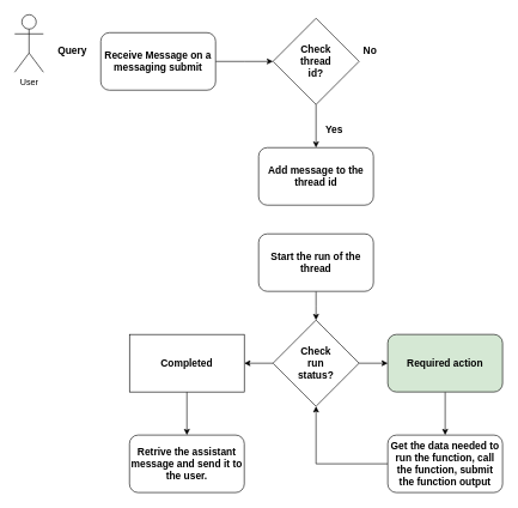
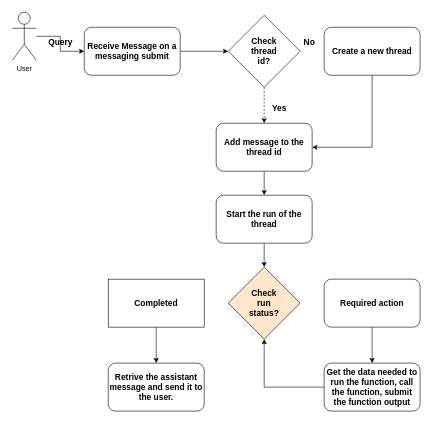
  <mxCell id="0" />
  <mxCell id="1" parent="0" />
  <mxCell id="2" value="" style="edgeStyle=orthogonalEdgeStyle;rounded=0;orthogonalLoop=1;jettySize=auto;html=1;" edge="1" parent="1" source="3"><mxGeometry relative="1" as="geometry"><mxPoint x="380" y="85" as="targetPoint" /></mxGeometry></mxCell>
  <mxCell id="3" value="&lt;b&gt;&lt;font style=&quot;font-size: 14px;&quot;&gt;Receive Message on a messaging submit&lt;/font&gt;&lt;/b&gt;" style="rounded=1;whiteSpace=wrap;html=1;" vertex="1" parent="1"><mxGeometry x="140" y="45" width="160" height="80" as="geometry" /></mxCell>
+ <mxCell id="4" style="edgeStyle=orthogonalEdgeStyle;rounded=0;orthogonalLoop=1;jettySize=auto;html=1;entryX=0;entryY=0.5;entryDx=0;entryDy=0;" edge="1" parent="1" source="5" target="3"><mxGeometry relative="1" as="geometry" /></mxCell>
  <mxCell id="5" value="User" style="shape=umlActor;verticalLabelPosition=bottom;verticalAlign=top;html=1;outlineConnect=0;" vertex="1" parent="1"><mxGeometry x="20" y="20" width="40" height="80" as="geometry" /></mxCell>
- <mxCell id="6" value="" style="edgeStyle=orthogonalEdgeStyle;rounded=0;orthogonalLoop=1;jettySize=auto;html=1;" edge="1" parent="1" source="7" target="11"><mxGeometry relative="1" as="geometry" /></mxCell>
+ <mxCell id="6" value="" style="edgeStyle=orthogonalEdgeStyle;rounded=0;orthogonalLoop=1;jettySize=auto;html=1;dashed=1;" edge="1" parent="1" source="7" target="11"><mxGeometry relative="1" as="geometry" /></mxCell>
  <mxCell id="7" value="&lt;b&gt;&lt;font style=&quot;font-size: 14px;&quot;&gt;Check&lt;br&gt;thread&lt;br&gt;id?&lt;/font&gt;&lt;/b&gt;" style="rhombus;whiteSpace=wrap;html=1;" vertex="1" parent="1"><mxGeometry x="380" y="25" width="120" height="120" as="geometry" /></mxCell>
+ <mxCell id="8" style="edgeStyle=orthogonalEdgeStyle;rounded=0;orthogonalLoop=1;jettySize=auto;html=1;entryX=1;entryY=0.5;entryDx=0;entryDy=0;exitX=0.5;exitY=1;exitDx=0;exitDy=0;" edge="1" parent="1" source="9" target="11"><mxGeometry relative="1" as="geometry" /></mxCell>
+ <mxCell id="9" value="&lt;b&gt;&lt;font style=&quot;font-size: 14px;&quot;&gt;Create a new thread&lt;/font&gt;&lt;/b&gt;" style="rounded=1;whiteSpace=wrap;html=1;" vertex="1" parent="1"><mxGeometry x="540" y="45" width="160" height="80" as="geometry" /></mxCell>
+ <mxCell id="10" value="" style="edgeStyle=orthogonalEdgeStyle;rounded=0;orthogonalLoop=1;jettySize=auto;html=1;" edge="1" parent="1" source="11" target="16"><mxGeometry relative="1" as="geometry" /></mxCell>
  <mxCell id="11" value="&lt;b&gt;&lt;font style=&quot;font-size: 14px;&quot;&gt;Add message to the thread id&lt;/font&gt;&lt;/b&gt;" style="rounded=1;whiteSpace=wrap;html=1;" vertex="1" parent="1"><mxGeometry x="360" y="205" width="160" height="80" as="geometry" /></mxCell>
  <mxCell id="12" value="&lt;b&gt;&lt;font style=&quot;font-size: 14px;&quot;&gt;Yes&lt;/font&gt;&lt;/b&gt;" style="text;html=1;align=center;verticalAlign=middle;resizable=0;points=[];autosize=1;strokeColor=none;fillColor=none;" vertex="1" parent="1"><mxGeometry x="440" y="165" width="50" height="30" as="geometry" /></mxCell>
  <mxCell id="13" value="&lt;b&gt;&lt;font style=&quot;font-size: 14px;&quot;&gt;No&lt;/font&gt;&lt;/b&gt;" style="text;html=1;align=center;verticalAlign=middle;resizable=0;points=[];autosize=1;strokeColor=none;fillColor=none;" vertex="1" parent="1"><mxGeometry x="495" y="55" width="40" height="30" as="geometry" /></mxCell>
  <mxCell id="14" value="&lt;b&gt;&lt;font style=&quot;font-size: 14px;&quot;&gt;Query&lt;/font&gt;&lt;/b&gt;" style="text;html=1;align=center;verticalAlign=middle;resizable=0;points=[];autosize=1;strokeColor=none;fillColor=none;" vertex="1" parent="1"><mxGeometry x="70" y="55" width="60" height="30" as="geometry" /></mxCell>
  <mxCell id="15" value="" style="edgeStyle=orthogonalEdgeStyle;rounded=0;orthogonalLoop=1;jettySize=auto;html=1;" edge="1" parent="1" source="16"><mxGeometry relative="1" as="geometry"><mxPoint x="440" y="445" as="targetPoint" /></mxGeometry></mxCell>
  <mxCell id="16" value="&lt;b&gt;&lt;font style=&quot;font-size: 14px;&quot;&gt;Start the run of the thread&lt;/font&gt;&lt;/b&gt;" style="rounded=1;whiteSpace=wrap;html=1;" vertex="1" parent="1"><mxGeometry x="360" y="325" width="160" height="80" as="geometry" /></mxCell>
- <mxCell id="17" value="" style="edgeStyle=orthogonalEdgeStyle;rounded=0;orthogonalLoop=1;jettySize=auto;html=1;" edge="1" parent="1" source="19" target="21"><mxGeometry relative="1" as="geometry" /></mxCell>
- <mxCell id="18" value="" style="edgeStyle=orthogonalEdgeStyle;rounded=0;orthogonalLoop=1;jettySize=auto;html=1;" edge="1" parent="1" source="19" target="24"><mxGeometry relative="1" as="geometry" /></mxCell>
- <mxCell id="19" value="&lt;b&gt;&lt;font style=&quot;font-size: 14px;&quot;&gt;Check&lt;br&gt;run&lt;br&gt;status?&lt;/font&gt;&lt;/b&gt;" style="rhombus;whiteSpace=wrap;html=1;" vertex="1" parent="1"><mxGeometry x="380" y="445" width="120" height="120" as="geometry" /></mxCell>
+ <mxCell id="19" value="&lt;b&gt;&lt;font style=&quot;font-size: 14px;&quot;&gt;Check&lt;br&gt;run&lt;br&gt;status?&lt;/font&gt;&lt;/b&gt;" style="rhombus;whiteSpace=wrap;html=1;fillColor=#ffe6cc;" vertex="1" parent="1"><mxGeometry x="380" y="445" width="120" height="120" as="geometry" /></mxCell>
  <mxCell id="20" value="" style="edgeStyle=orthogonalEdgeStyle;rounded=0;orthogonalLoop=1;jettySize=auto;html=1;" edge="1" parent="1" source="21" target="22"><mxGeometry relative="1" as="geometry" /></mxCell>
  <mxCell id="21" value="&lt;b&gt;&lt;font style=&quot;font-size: 14px;&quot;&gt;Completed&lt;/font&gt;&lt;/b&gt;" style="whiteSpace=wrap;html=1;rounded=0;" vertex="1" parent="1"><mxGeometry x="180" y="465" width="160" height="80" as="geometry" /></mxCell>
  <mxCell id="22" value="&lt;b&gt;&lt;font style=&quot;font-size: 14px;&quot;&gt;Retrive the assistant message and send it to the user.&lt;/font&gt;&lt;/b&gt;" style="rounded=1;whiteSpace=wrap;html=1;" vertex="1" parent="1"><mxGeometry x="180" y="605" width="160" height="80" as="geometry" /></mxCell>
  <mxCell id="23" value="" style="edgeStyle=orthogonalEdgeStyle;rounded=0;orthogonalLoop=1;jettySize=auto;html=1;" edge="1" parent="1" source="24" target="26"><mxGeometry relative="1" as="geometry" /></mxCell>
- <mxCell id="24" value="&lt;b&gt;&lt;font style=&quot;font-size: 14px;&quot;&gt;Required action&lt;/font&gt;&lt;/b&gt;" style="rounded=1;whiteSpace=wrap;html=1;fillColor=#d5e8d4;" vertex="1" parent="1"><mxGeometry x="540" y="465" width="160" height="80" as="geometry" /></mxCell>
+ <mxCell id="24" value="&lt;b&gt;&lt;font style=&quot;font-size: 14px;&quot;&gt;Required action&lt;/font&gt;&lt;/b&gt;" style="rounded=1;whiteSpace=wrap;html=1;" vertex="1" parent="1"><mxGeometry x="540" y="465" width="160" height="80" as="geometry" /></mxCell>
  <mxCell id="25" style="edgeStyle=orthogonalEdgeStyle;rounded=0;orthogonalLoop=1;jettySize=auto;html=1;entryX=0.5;entryY=1;entryDx=0;entryDy=0;" edge="1" parent="1" source="26" target="19"><mxGeometry relative="1" as="geometry" /></mxCell>
  <mxCell id="26" value="&lt;span style=&quot;font-size: 14px;&quot;&gt;&lt;b&gt;Get the data needed to run the function, call the function, submit the function output&lt;/b&gt;&lt;/span&gt;" style="rounded=1;whiteSpace=wrap;html=1;" vertex="1" parent="1"><mxGeometry x="540" y="605" width="160" height="80" as="geometry" /></mxCell>
